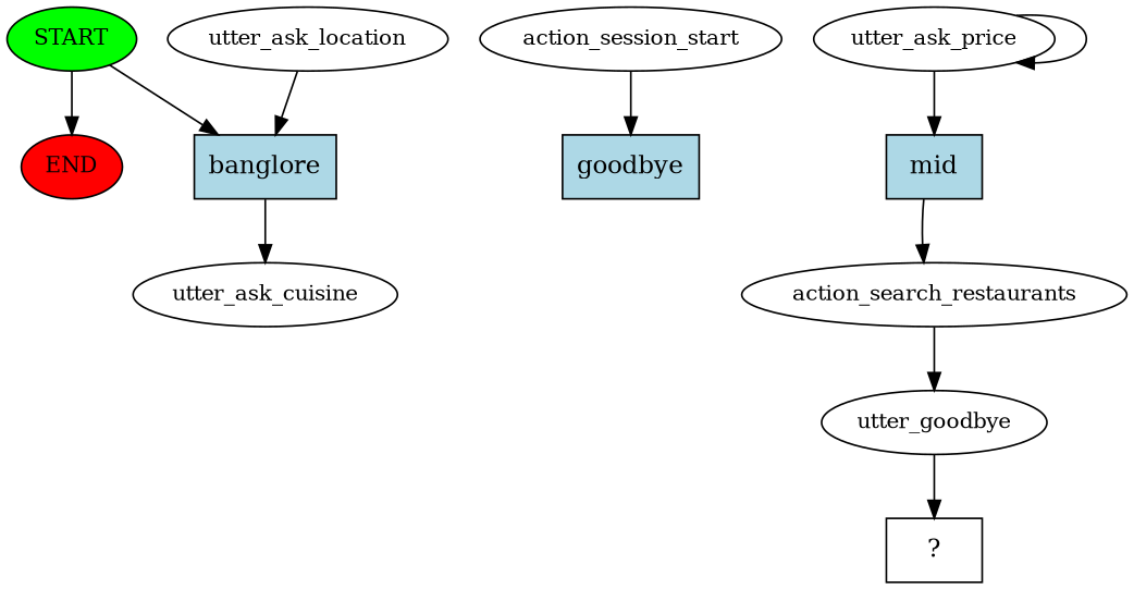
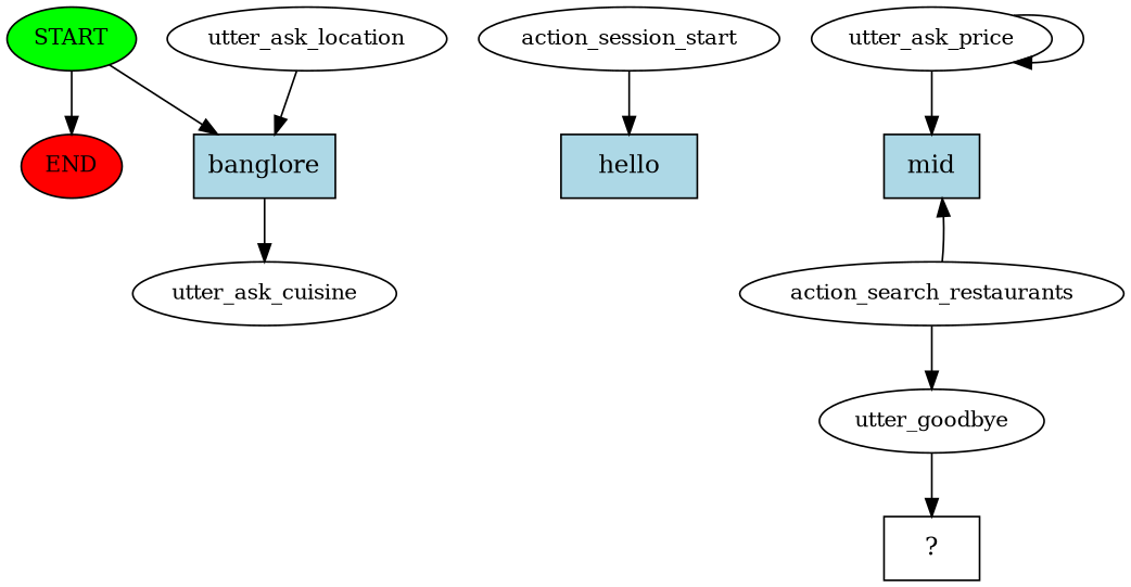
  digraph {
    node [fontsize=12]
    n1 [fillcolor=green label=START style=filled]
    n2 [fillcolor=red label=END style=filled]
    n3 [fillcolor=lightblue label=banglore shape=rect style=filled fontsize=""]
    n4 [label=action_session_start]
-   n5 [fillcolor=lightblue label=goodbye shape=rect style=filled fontsize=""]
+   n5 [fillcolor=lightblue label=hello shape=rect style=filled fontsize=""]
    n6 [label=utter_ask_location]
    n7 [label=utter_ask_cuisine]
    n8 [label=utter_ask_price]
    n9 [fillcolor=lightblue label=mid shape=rect style=filled fontsize=""]
    n10 [label=action_search_restaurants]
    n11 [label=utter_goodbye]
    n12 [label="  ?  " shape=rect fontsize=""]
    n1 -> n2
    n1 -> n3
    n3 -> n7
    n4 -> n5
    n6 -> n3
    n8 -> n8
    n8 -> n9
-   n9 -> n10
+   n10 -> n9
    n10 -> n11
    n11 -> n12
  }
